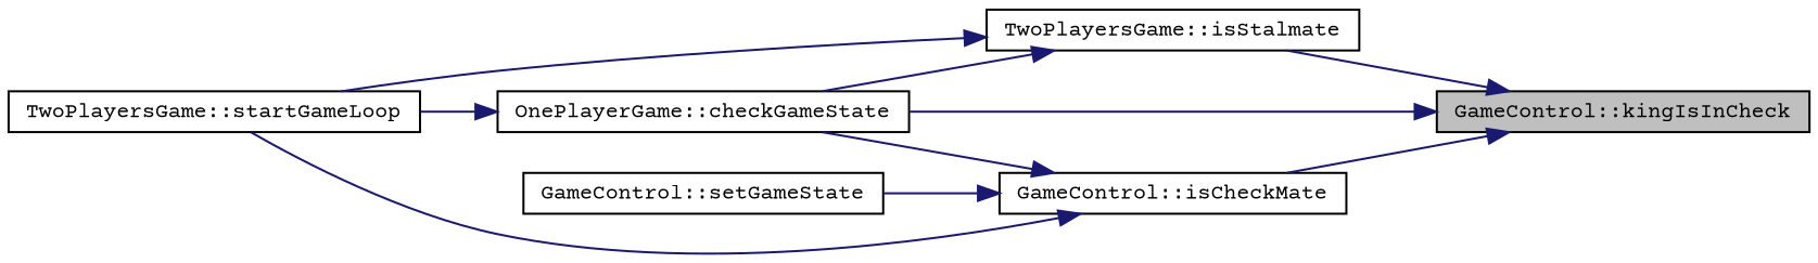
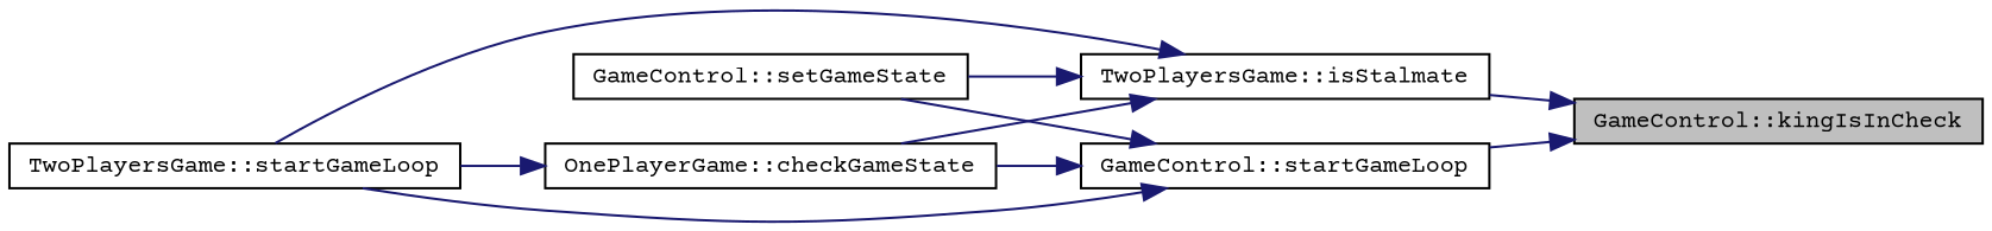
  digraph {
    fontname="Courier Prime"
    rankdir=RL
    node [color=black fillcolor=white fontname="Courier Prime" fontsize=10 shape=record style=filled]
    edge [color=midnightblue dir=back fontname="Courier Prime" fontsize=10 labelfontname=Helvetica labelfontsize=10 style=solid]
    n1 [fillcolor=grey75 fontcolor=black height=0.2 label="GameControl::kingIsInCheck" width=0.4]
    n2 [height=0.2 label="OnePlayerGame::checkGameState" width=0.4]
-   n3 [height=0.2 label="GameControl::isCheckMate" width=0.4]
+   n3 [height=0.2 label="GameControl::startGameLoop" width=0.4]
    n4 [height=0.2 label="TwoPlayersGame::isStalmate" width=0.4]
    n5 [height=0.2 label="TwoPlayersGame::startGameLoop" width=0.4]
    n6 [height=0.2 label="GameControl::setGameState" width=0.4]
-   n1 -> n2
    n1 -> n3
    n1 -> n4
    n2 -> n5
    n3 -> n2
    n3 -> n5
    n3 -> n6
    n4 -> n2
    n4 -> n5
+   n4 -> n6
  }
